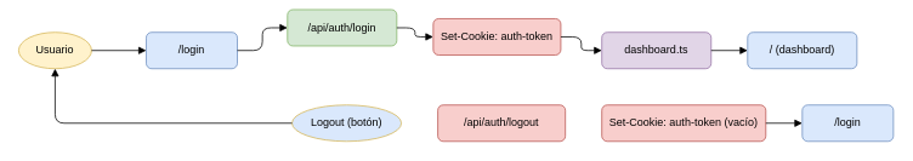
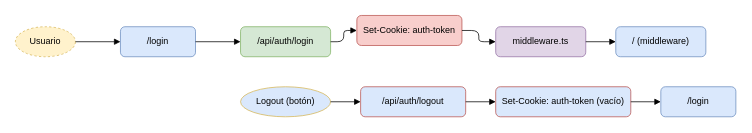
  <mxCell id="0" />
  <mxCell id="1" parent="0" />
- <mxCell id="2" value="Usuario" style="ellipse;whiteSpace=wrap;html=1;fillColor=#fff2cc;strokeColor=#d6b656;" vertex="1" parent="1"><mxGeometry x="20" y="35" width="80" height="40" as="geometry" /></mxCell>
+ <mxCell id="2" value="Usuario" style="ellipse;whiteSpace=wrap;html=1;fillColor=#fff2cc;strokeColor=#d6b656;dashed=1;" vertex="1" parent="1"><mxGeometry x="20" y="35" width="80" height="40" as="geometry" /></mxCell>
  <mxCell id="3" value="/login" style="rounded=1;whiteSpace=wrap;html=1;fillColor=#dae8fc;strokeColor=#6c8ebf;" vertex="1" parent="1"><mxGeometry x="160" y="35" width="100" height="40" as="geometry" /></mxCell>
- <mxCell id="4" value="/api/auth/login" style="rounded=1;whiteSpace=wrap;html=1;fillColor=#d5e8d4;strokeColor=#82b366;" vertex="1" parent="1"><mxGeometry x="315" y="10" width="120" height="40" as="geometry" /></mxCell>
+ <mxCell id="4" value="/api/auth/login" style="rounded=1;whiteSpace=wrap;html=1;fillColor=#d5e8d4;strokeColor=#82b366;" vertex="1" parent="1"><mxGeometry x="320" y="35" width="120" height="40" as="geometry" /></mxCell>
  <mxCell id="5" value="Set-Cookie: auth-token" style="rounded=1;whiteSpace=wrap;html=1;fillColor=#f8cecc;strokeColor=#b85450;" vertex="1" parent="1"><mxGeometry x="475" y="20" width="140" height="40" as="geometry" /></mxCell>
- <mxCell id="6" value="dashboard.ts" style="rounded=1;whiteSpace=wrap;html=1;fillColor=#e1d5e7;strokeColor=#9673a6;" vertex="1" parent="1"><mxGeometry x="660" y="35" width="120" height="40" as="geometry" /></mxCell>
- <mxCell id="7" value="/ (dashboard)" style="rounded=1;whiteSpace=wrap;html=1;fillColor=#dae8fc;strokeColor=#6c8ebf;" vertex="1" parent="1"><mxGeometry x="820" y="35" width="120" height="40" as="geometry" /></mxCell>
- <mxCell id="8" value="/api/auth/logout" style="rounded=1;whiteSpace=wrap;html=1;fillColor=#f8cecc;strokeColor=#b85450;" vertex="1" parent="1"><mxGeometry x="480" y="115" width="140" height="40" as="geometry" /></mxCell>
+ <mxCell id="6" value="middleware.ts" style="rounded=1;whiteSpace=wrap;html=1;fillColor=#e1d5e7;strokeColor=#9673a6;" vertex="1" parent="1"><mxGeometry x="660" y="35" width="120" height="40" as="geometry" /></mxCell>
+ <mxCell id="7" value="/ (middleware)" style="rounded=1;whiteSpace=wrap;html=1;fillColor=#dae8fc;strokeColor=#6c8ebf;" vertex="1" parent="1"><mxGeometry x="820" y="35" width="120" height="40" as="geometry" /></mxCell>
+ <mxCell id="8" value="/api/auth/logout" style="rounded=1;whiteSpace=wrap;html=1;fillColor=#dae8fc;strokeColor=#b85450;" vertex="1" parent="1"><mxGeometry x="480" y="115" width="140" height="40" as="geometry" /></mxCell>
  <mxCell id="9" value="Logout (botón)" style="ellipse;whiteSpace=wrap;html=1;fillColor=#dae8fc;strokeColor=#d6b656;" vertex="1" parent="1"><mxGeometry x="320" y="115" width="120" height="40" as="geometry" /></mxCell>
- <mxCell id="10" value="Set-Cookie: auth-token (vacío)" style="rounded=1;whiteSpace=wrap;html=1;fillColor=#f8cecc;strokeColor=#b85450;" vertex="1" parent="1"><mxGeometry x="660" y="115" width="180" height="40" as="geometry" /></mxCell>
+ <mxCell id="10" value="Set-Cookie: auth-token (vacío)" style="rounded=1;whiteSpace=wrap;html=1;fillColor=#dae8fc;strokeColor=#b85450;" vertex="1" parent="1"><mxGeometry x="660" y="115" width="180" height="40" as="geometry" /></mxCell>
  <mxCell id="11" value="/login" style="rounded=1;whiteSpace=wrap;html=1;fillColor=#dae8fc;strokeColor=#6c8ebf;" vertex="1" parent="1"><mxGeometry x="880" y="115" width="100" height="40" as="geometry" /></mxCell>
  <mxCell id="12" style="edgeStyle=orthogonalEdgeStyle;endArrow=block;html=1;" edge="1" parent="1" source="2" target="3"><mxGeometry relative="1" as="geometry" /></mxCell>
  <mxCell id="13" style="edgeStyle=orthogonalEdgeStyle;endArrow=block;html=1;" edge="1" parent="1" source="3" target="4"><mxGeometry relative="1" as="geometry" /></mxCell>
  <mxCell id="14" style="edgeStyle=orthogonalEdgeStyle;endArrow=block;html=1;" edge="1" parent="1" source="4" target="5"><mxGeometry relative="1" as="geometry" /></mxCell>
  <mxCell id="15" style="edgeStyle=orthogonalEdgeStyle;endArrow=block;html=1;" edge="1" parent="1" source="5" target="6"><mxGeometry relative="1" as="geometry" /></mxCell>
  <mxCell id="16" style="edgeStyle=orthogonalEdgeStyle;endArrow=block;html=1;" edge="1" parent="1" source="6" target="7"><mxGeometry relative="1" as="geometry" /></mxCell>
- <mxCell id="17" style="edgeStyle=orthogonalEdgeStyle;endArrow=block;html=1;" edge="1" parent="1" source="9" target="2"><mxGeometry relative="1" as="geometry" /></mxCell>
+ <mxCell id="17" style="edgeStyle=orthogonalEdgeStyle;endArrow=block;html=1;" edge="1" parent="1" source="9" target="8"><mxGeometry relative="1" as="geometry" /></mxCell>
+ <mxCell id="18" style="edgeStyle=orthogonalEdgeStyle;endArrow=block;html=1;" edge="1" parent="1" source="8" target="10"><mxGeometry relative="1" as="geometry" /></mxCell>
  <mxCell id="19" style="edgeStyle=orthogonalEdgeStyle;endArrow=block;html=1;" edge="1" parent="1" source="10" target="11"><mxGeometry relative="1" as="geometry" /></mxCell>
